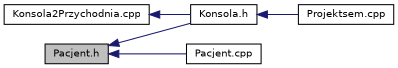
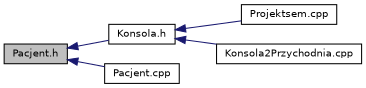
  digraph {
    rankdir=LR
    node [color=black fillcolor=white fontname=Helvetica fontsize=10 shape=record style=filled]
    edge [color=midnightblue dir=back fontname=Helvetica fontsize=10 labelfontname=Helvetica labelfontsize=10 style=solid]
    n1 [fillcolor=grey75 fontcolor=black height=0.2 label="Pacjent.h" width=0.4]
    n2 [height=0.2 label="Konsola.h" width=0.4]
    n3 [height=0.2 label="Pacjent.cpp" width=0.4]
    n4 [height=0.2 label="Projektsem.cpp" width=0.4]
    n5 [height=0.2 label="Konsola2Przychodnia.cpp" width=0.4]
    n1 -> n2
    n1 -> n3
    n2 -> n4
-   n5 -> n2
+   n2 -> n5
  }
